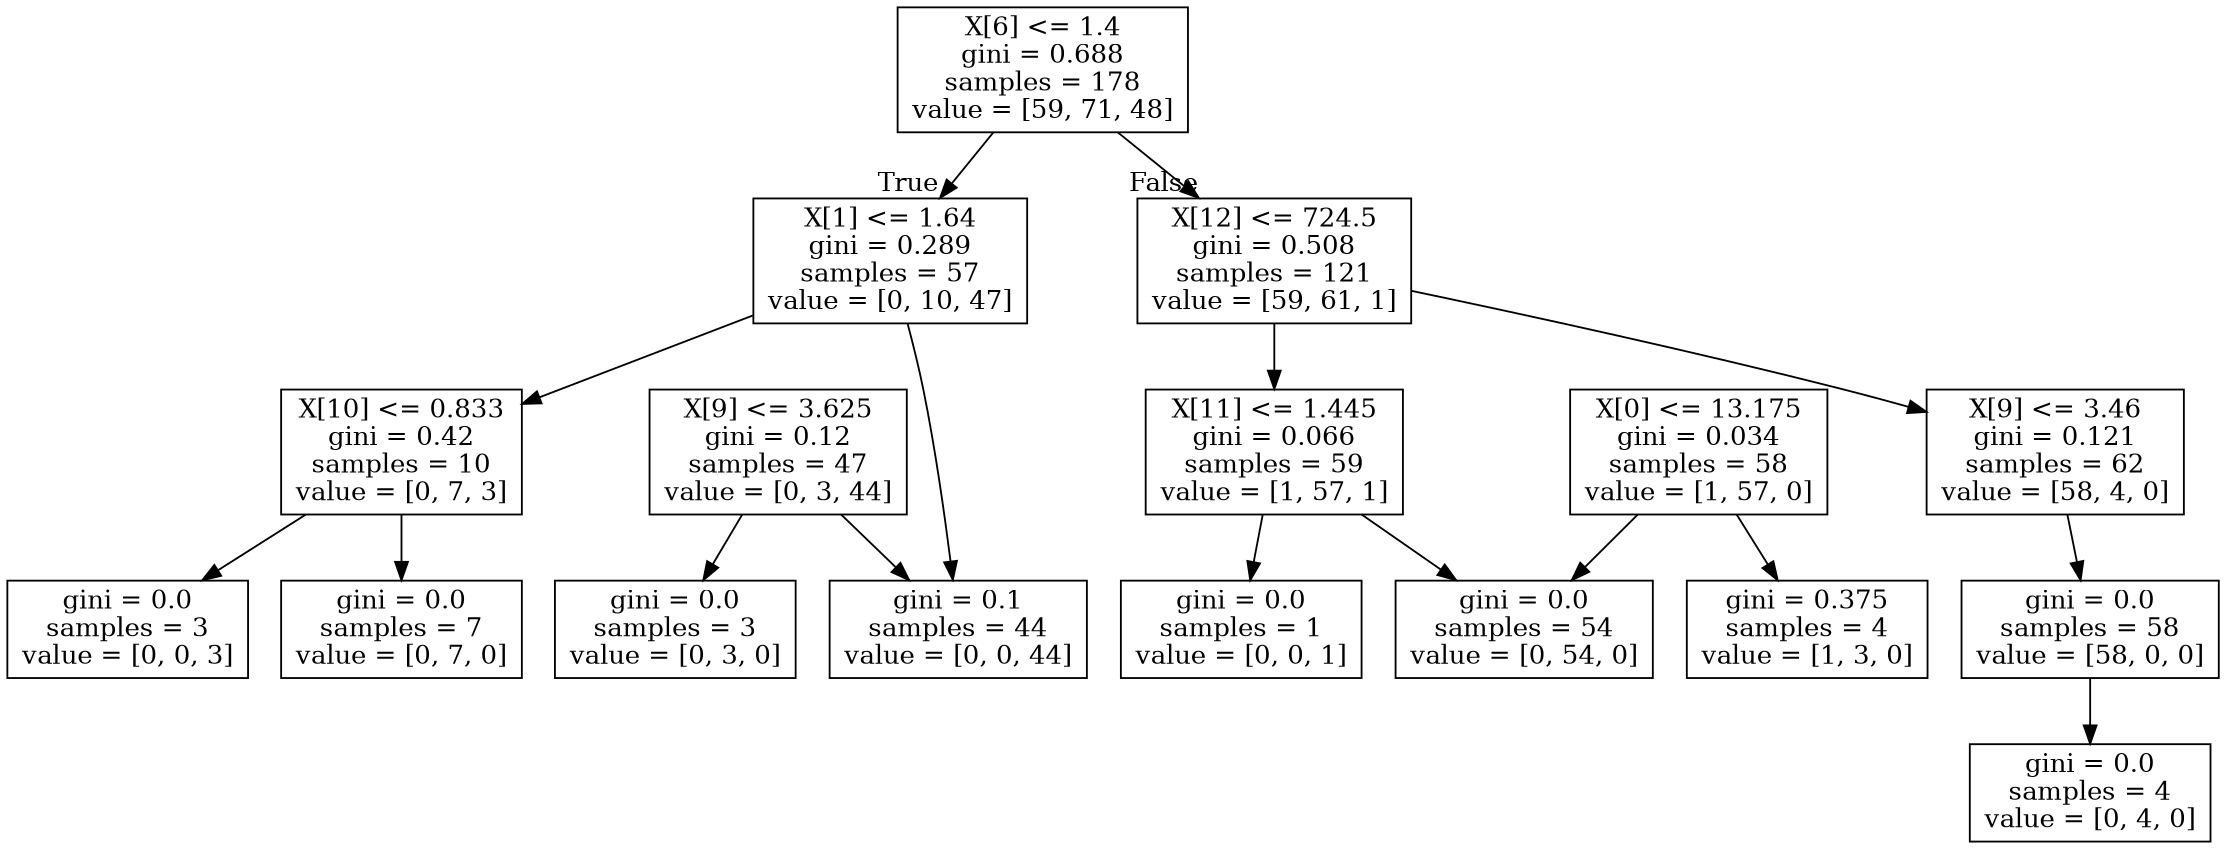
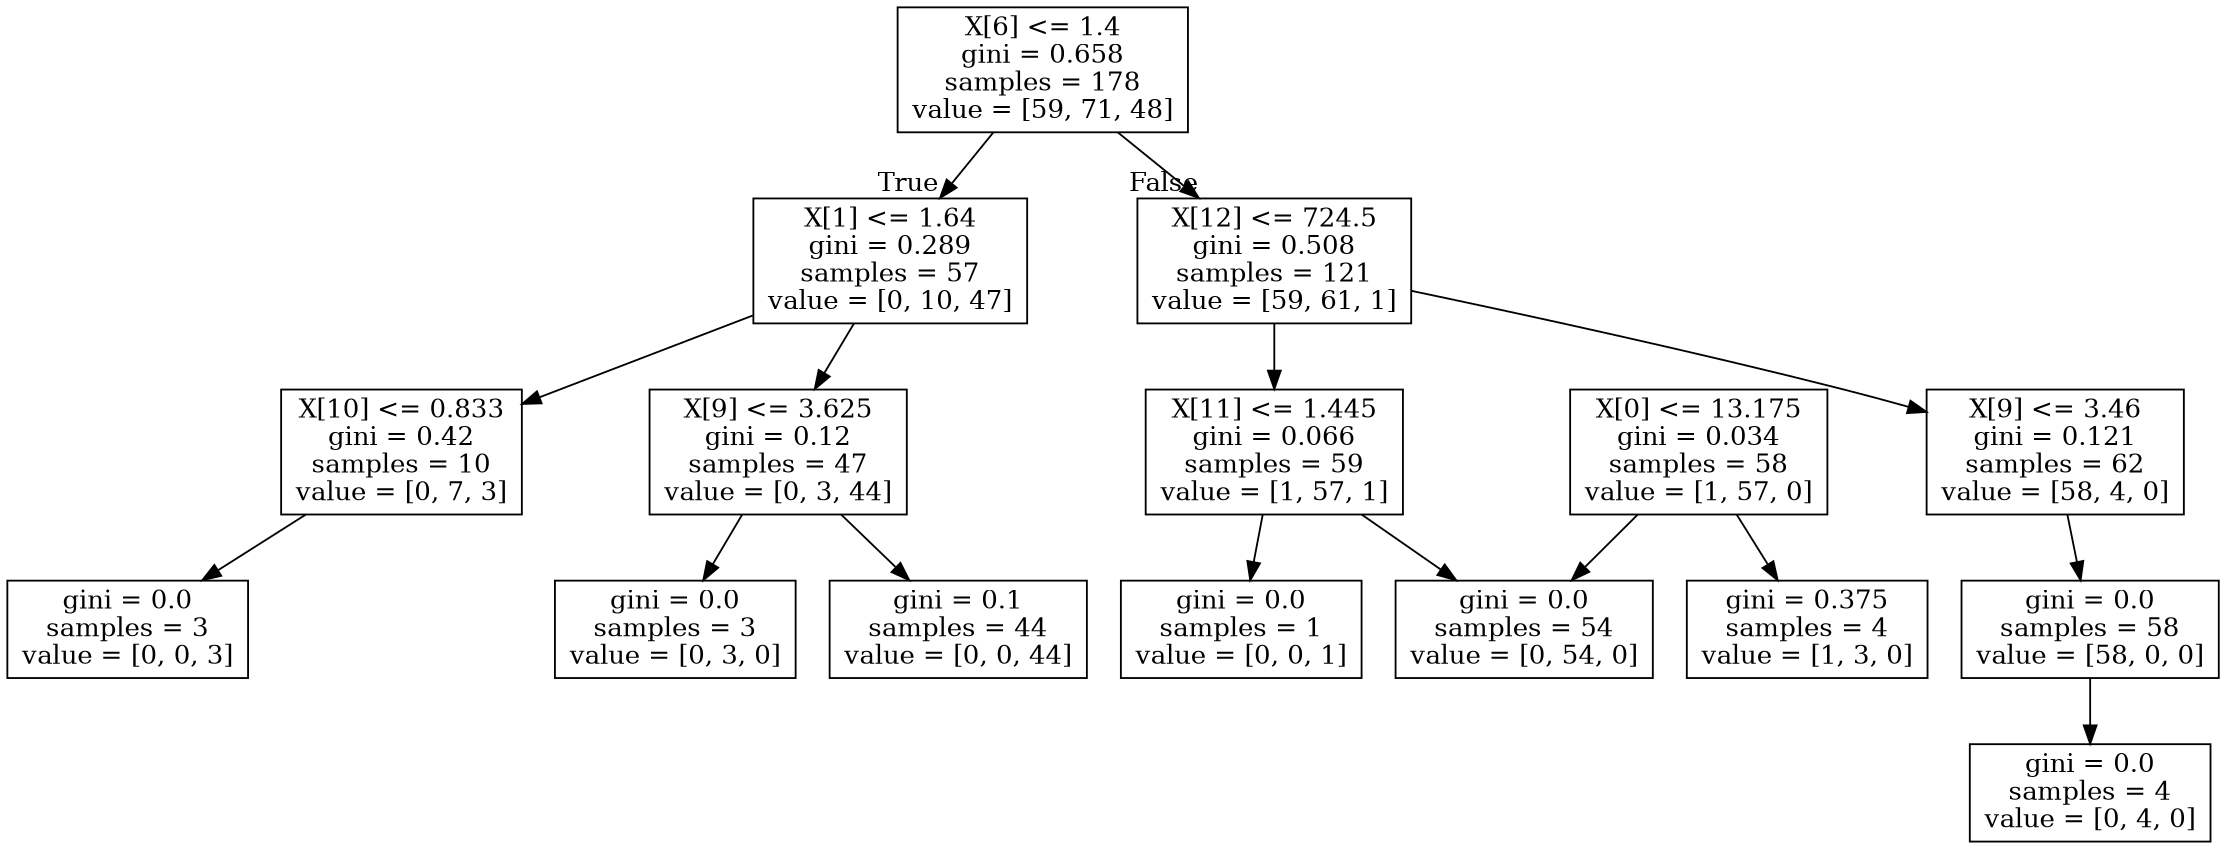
  digraph {
    node [shape=box]
-   n1 [label="X[6] <= 1.4\ngini = 0.688\nsamples = 178\nvalue = [59, 71, 48]"]
+   n1 [label="X[6] <= 1.4\ngini = 0.658\nsamples = 178\nvalue = [59, 71, 48]"]
    n2 [label="X[1] <= 1.64\ngini = 0.289\nsamples = 57\nvalue = [0, 10, 47]"]
    n3 [label="X[12] <= 724.5\ngini = 0.508\nsamples = 121\nvalue = [59, 61, 1]"]
    n4 [label="X[10] <= 0.833\ngini = 0.42\nsamples = 10\nvalue = [0, 7, 3]"]
    n5 [label="X[9] <= 3.625\ngini = 0.12\nsamples = 47\nvalue = [0, 3, 44]"]
    n6 [label="X[11] <= 1.445\ngini = 0.066\nsamples = 59\nvalue = [1, 57, 1]"]
    n7 [label="X[9] <= 3.46\ngini = 0.121\nsamples = 62\nvalue = [58, 4, 0]"]
    n8 [label="gini = 0.0\nsamples = 3\nvalue = [0, 0, 3]"]
-   n9 [label="gini = 0.0\nsamples = 7\nvalue = [0, 7, 0]"]
    n10 [label="gini = 0.0\nsamples = 3\nvalue = [0, 3, 0]"]
    n11 [label="gini = 0.1\nsamples = 44\nvalue = [0, 0, 44]"]
    n12 [label="gini = 0.0\nsamples = 1\nvalue = [0, 0, 1]"]
    n13 [label="gini = 0.0\nsamples = 54\nvalue = [0, 54, 0]"]
    n14 [label="gini = 0.0\nsamples = 58\nvalue = [58, 0, 0]"]
    n15 [label="X[0] <= 13.175\ngini = 0.034\nsamples = 58\nvalue = [1, 57, 0]"]
    n16 [label="gini = 0.375\nsamples = 4\nvalue = [1, 3, 0]"]
    n17 [label="gini = 0.0\nsamples = 4\nvalue = [0, 4, 0]"]
    n1 -> n2 [headlabel=True labelangle=45 labeldistance=2.5]
    n1 -> n3 [headlabel=False labelangle=-45 labeldistance=2.5]
    n2 -> n4
-   n2 -> n11
+   n2 -> n5
    n3 -> n6
    n3 -> n7
    n4 -> n8
-   n4 -> n9
    n5 -> n10
    n5 -> n11
    n6 -> n12
    n6 -> n13
    n7 -> n14
    n14 -> n17
    n15 -> n13
    n15 -> n16
  }
